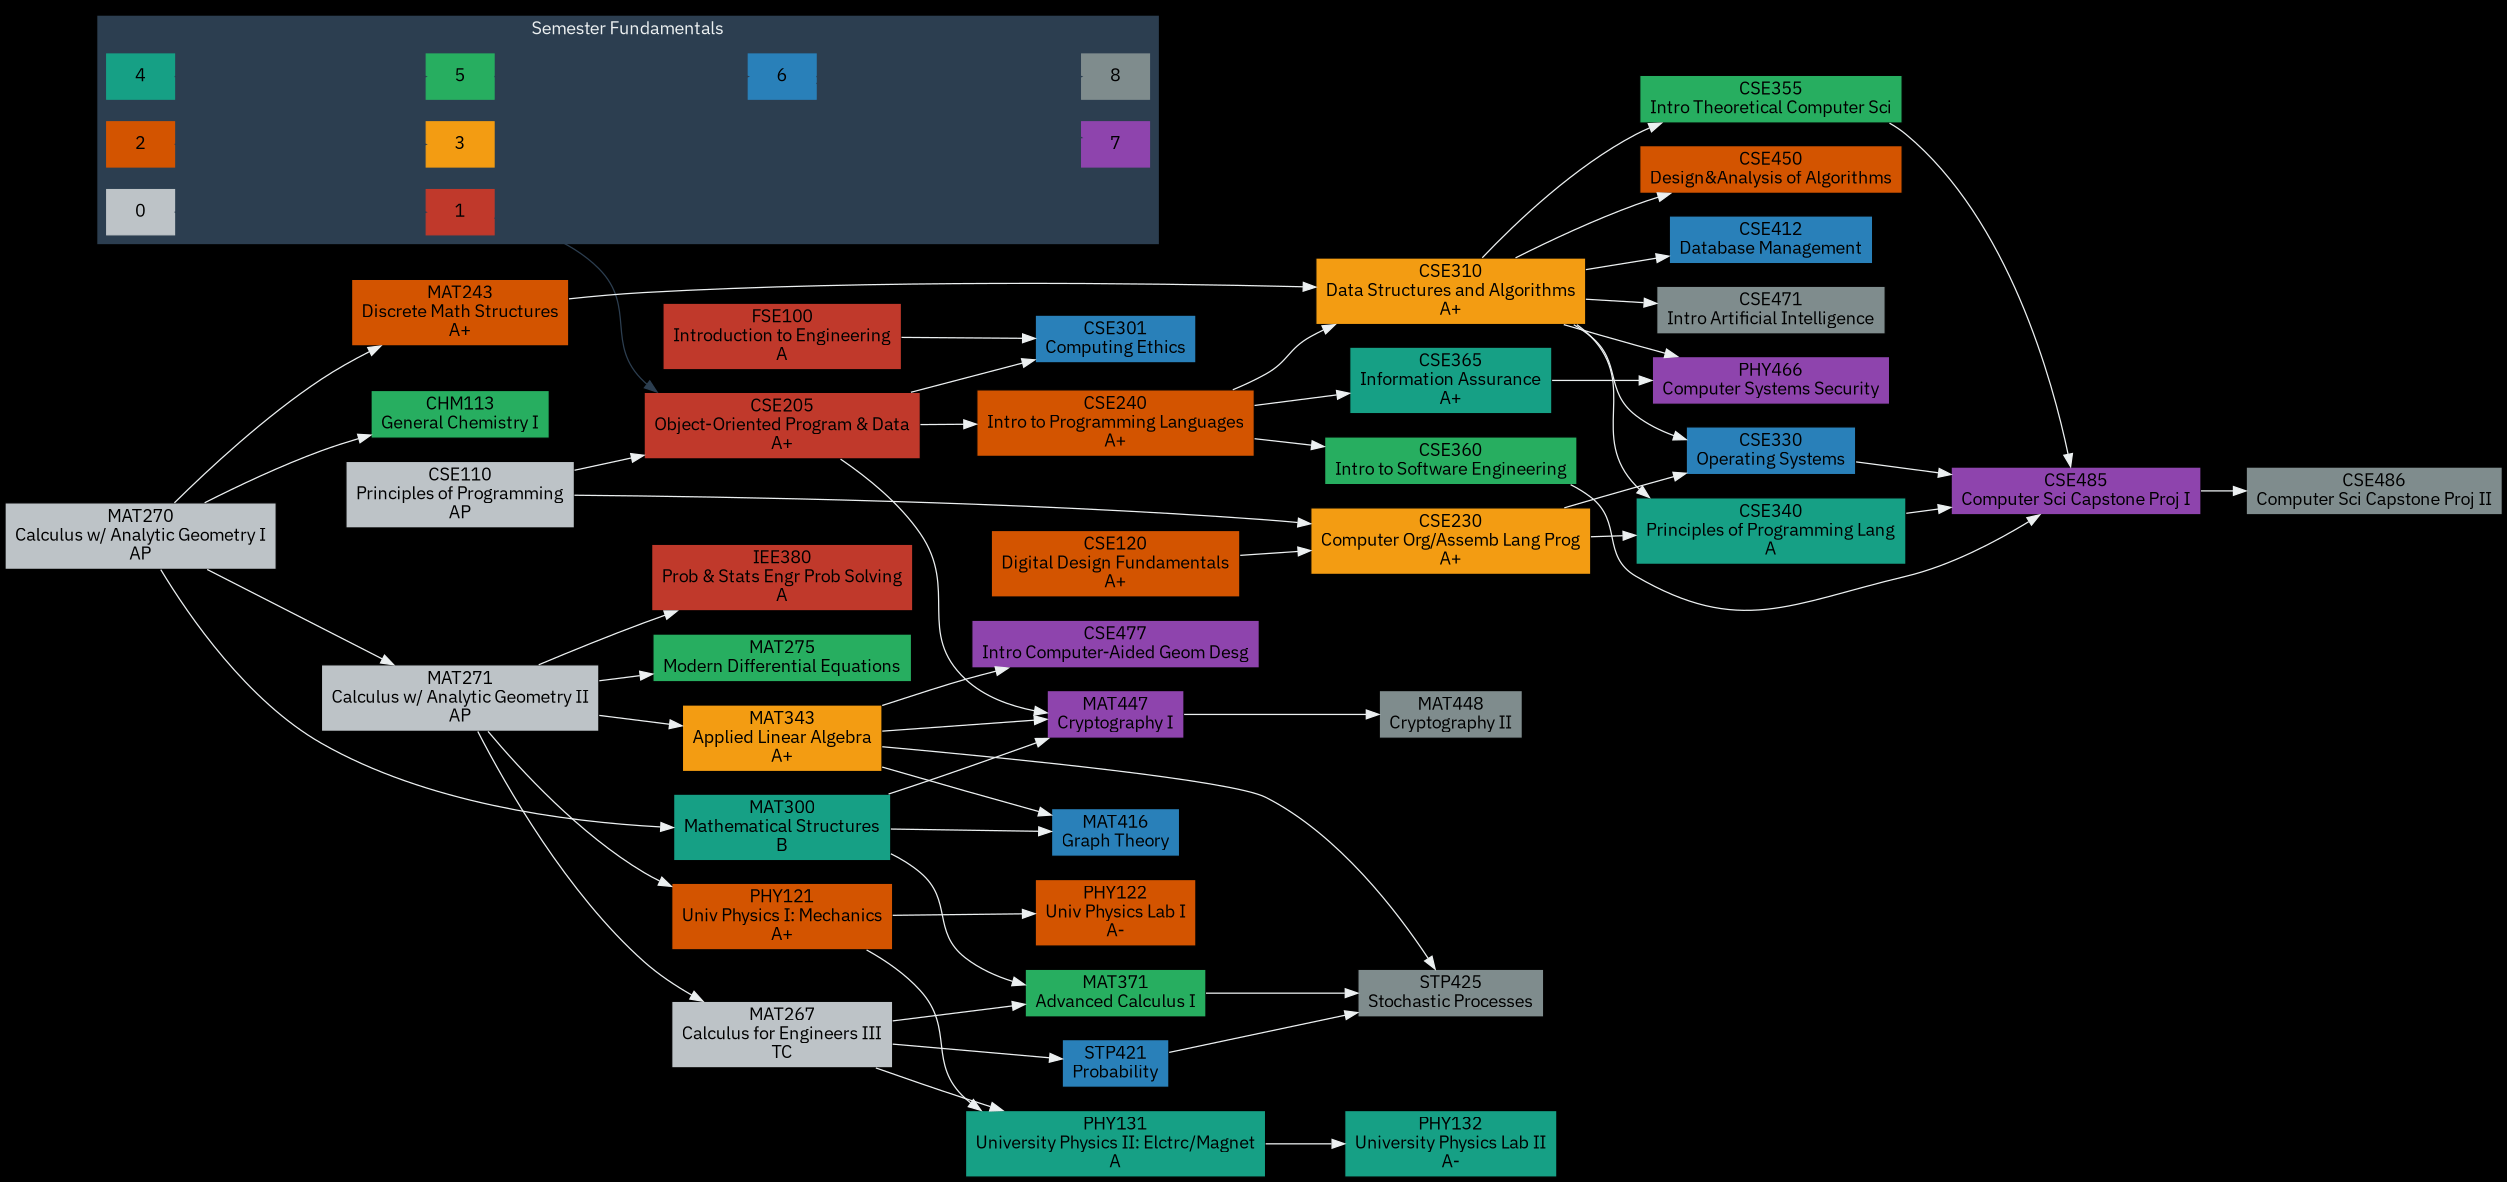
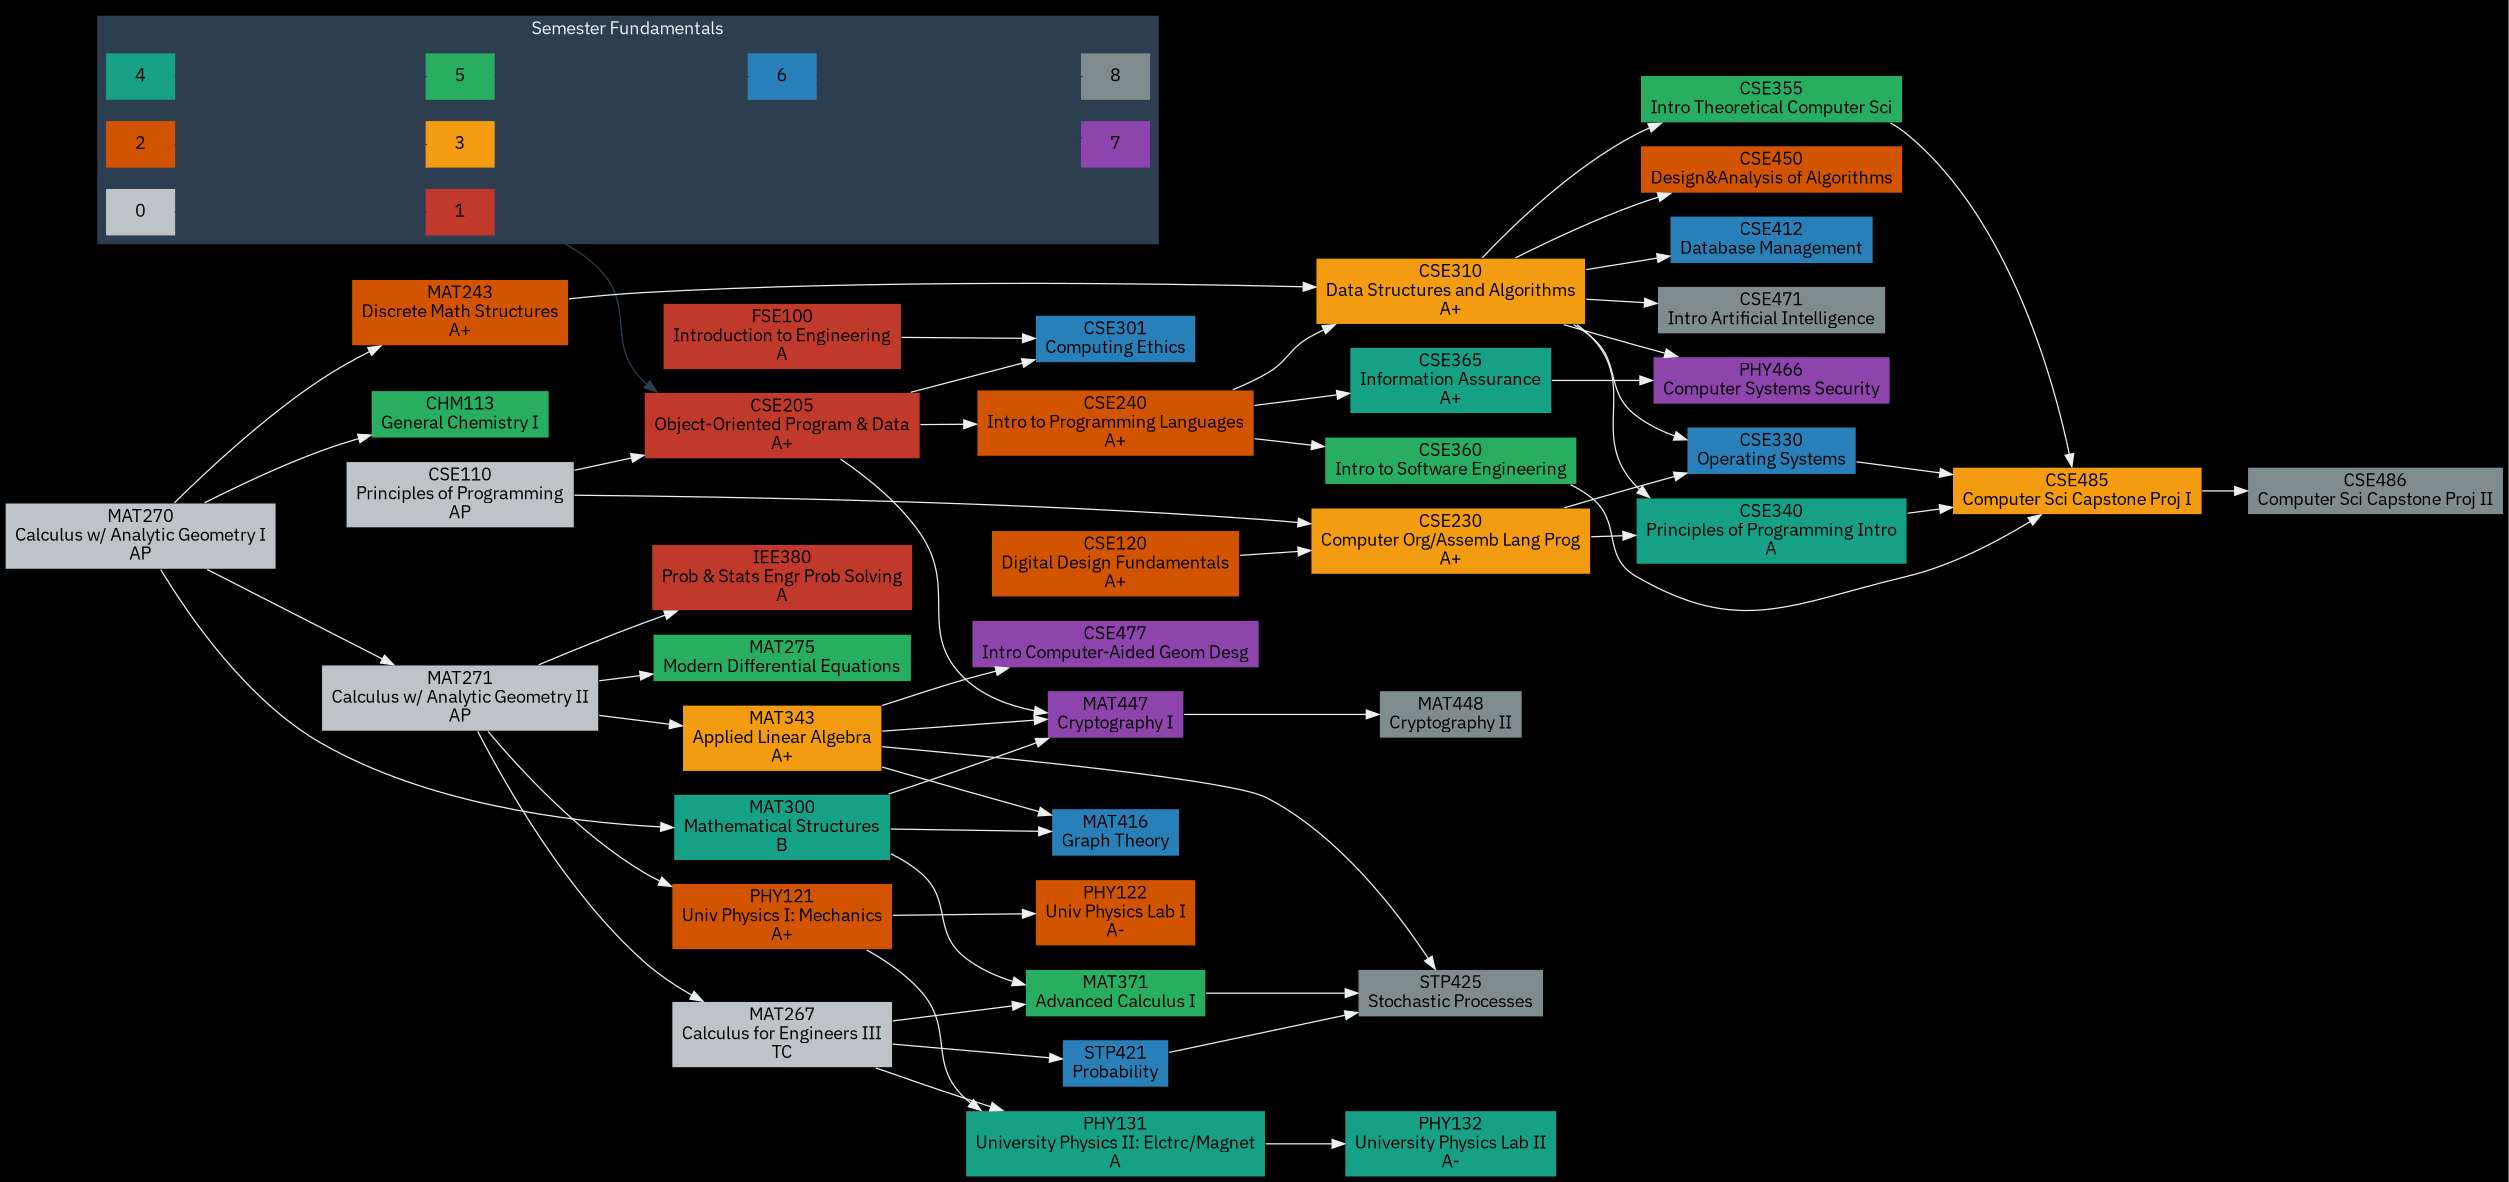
  digraph {
    bgcolor="#000000"
    fontname="IBM Plex Sans"
    rankdir=LR
    node [fontname="IBM Plex Sans" shape=box style=filled]
    edge [color="#ecf0f1" fontname="IBM Plex Sans"]
    0 [color="#bdc3c7"]
    1 [color="#c0392b"]
    2 [color="#d35400"]
    3 [color="#f39c12"]
    4 [color="#16a085"]
    5 [color="#27ae60"]
    6 [color="#2980b9"]
    7 [color="#8e44ad"]
    8 [color="#7f8c8d"]
    n10 [fillcolor="#c0392b" label="CSE205\nObject-Oriented Program & Data\nA+"]
    n11 [fillcolor="#bdc3c7" label="MAT270\nCalculus w/ Analytic Geometry I\nAP"]
    n12 [fillcolor="#bdc3c7" label="MAT271\nCalculus w/ Analytic Geometry II\nAP"]
    n13 [fillcolor="#d35400" label="MAT243\nDiscrete Math Structures\nA+"]
    n14 [fillcolor="#16a085" label="MAT300\nMathematical Structures\nB"]
    n15 [fillcolor="#27ae60" label="CHM113\nGeneral Chemistry I\n"]
    n16 [fillcolor="#bdc3c7" label="MAT267\nCalculus for Engineers III\nTC"]
    n17 [fillcolor="#c0392b" label="IEE380\nProb & Stats Engr Prob Solving\nA"]
    n18 [fillcolor="#d35400" label="PHY121\nUniv Physics I: Mechanics\nA+"]
    n19 [fillcolor="#f39c12" label="MAT343\nApplied Linear Algebra\nA+"]
    n20 [fillcolor="#27ae60" label="MAT275\nModern Differential Equations\n"]
    n21 [fillcolor="#f39c12" label="CSE310\nData Structures and Algorithms\nA+"]
    n22 [fillcolor="#27ae60" label="MAT371\nAdvanced Calculus I\n"]
    n23 [fillcolor="#8e44ad" label="MAT447\nCryptography I\n"]
    n24 [fillcolor="#2980b9" label="MAT416\nGraph Theory\n"]
    n25 [fillcolor="#16a085" label="PHY131\nUniversity Physics II: Elctrc/Magnet\nA"]
    n26 [fillcolor="#2980b9" label="STP421\nProbability\n"]
    n27 [fillcolor="#d35400" label="PHY122\nUniv Physics Lab I\nA-"]
    n28 [fillcolor="#8e44ad" label="CSE477\nIntro Computer-Aided Geom Desg\n"]
    n29 [fillcolor="#7f8c8d" label="STP425\nStochastic Processes\n"]
    n30 [fillcolor="#16a085" label="PHY132\nUniversity Physics Lab II\nA-"]
    n31 [fillcolor="#bdc3c7" label="CSE110\nPrinciples of Programming\nAP"]
    n32 [fillcolor="#f39c12" label="CSE230\nComputer Org/Assemb Lang Prog\nA+"]
    n33 [fillcolor="#d35400" label="CSE240\nIntro to Programming Languages\nA+"]
    n34 [fillcolor="#2980b9" label="CSE301\nComputing Ethics\n"]
-   n35 [fillcolor="#16a085" label="CSE340\nPrinciples of Programming Lang\nA"]
+   n35 [fillcolor="#16a085" label="CSE340\nPrinciples of Programming Intro\nA"]
    n36 [fillcolor="#2980b9" label="CSE330\nOperating Systems\n"]
    n37 [fillcolor="#16a085" label="CSE365\nInformation Assurance\nA+"]
    n38 [fillcolor="#27ae60" label="CSE360\nIntro to Software Engineering\n"]
    n39 [fillcolor="#7f8c8d" label="MAT448\nCryptography II\n"]
    n40 [fillcolor="#c0392b" label="FSE100\nIntroduction to Engineering\nA"]
    n41 [fillcolor="#d35400" label="CSE120\nDigital Design Fundamentals\nA+"]
    n42 [fillcolor="#27ae60" label="CSE355\nIntro Theoretical Computer Sci\n"]
    n43 [fillcolor="#d35400" label="CSE450\nDesign&Analysis of Algorithms\n"]
    n44 [fillcolor="#2980b9" label="CSE412\nDatabase Management\n"]
    n45 [fillcolor="#8e44ad" label="PHY466\nComputer Systems Security\n"]
    n46 [fillcolor="#7f8c8d" label="CSE471\nIntro Artificial Intelligence\n"]
-   n47 [fillcolor="#8e44ad" label="CSE485\nComputer Sci Capstone Proj I\n"]
+   n47 [fillcolor="#f39c12" label="CSE485\nComputer Sci Capstone Proj I\n"]
    n48 [fillcolor="#7f8c8d" label="CSE486\nComputer Sci Capstone Proj II\n"]
    subgraph cluster_1 {
      bgcolor="#2c3e50"
      fontcolor="#ecf0f1"
      label="Semester Fundamentals"
      0
      1
      2
      3
      4
      5
      6
      7
      8
    }
    0 -> 1 [color="#2c3e50"]
    1 -> n10 [color="#2c3e50"]
    2 -> 3 [color="#2c3e50"]
    4 -> 5 [color="#2c3e50"]
    5 -> 6 [color="#2c3e50"]
    6 -> 7 [color="#2c3e50"]
    6 -> 8 [color="#2c3e50"]
    n10 -> n23
    n10 -> n33
    n10 -> n34
    n11 -> n12
    n11 -> n13
    n11 -> n14
    n11 -> n15
    n12 -> n16
    n12 -> n17
    n12 -> n18
    n12 -> n19
    n12 -> n20
    n13 -> n21
    n14 -> n22
    n14 -> n23
    n14 -> n24
    n16 -> n22
    n16 -> n25
    n16 -> n26
    n18 -> n25
    n18 -> n27
    n19 -> n23
    n19 -> n24
    n19 -> n28
    n19 -> n29
    n21 -> n35
    n21 -> n36
    n21 -> n42
    n21 -> n43
    n21 -> n44
    n21 -> n45
    n21 -> n46
    n22 -> n29
    n23 -> n39
    n25 -> n30
    n26 -> n29
    n31 -> n10
    n31 -> n32
    n32 -> n35
    n32 -> n36
    n33 -> n21
    n33 -> n37
    n33 -> n38
    n35 -> n47
    n36 -> n47
    n37 -> n45
    n38 -> n47
    n40 -> n34
    n41 -> n32
    n42 -> n47
    n47 -> n48
  }
